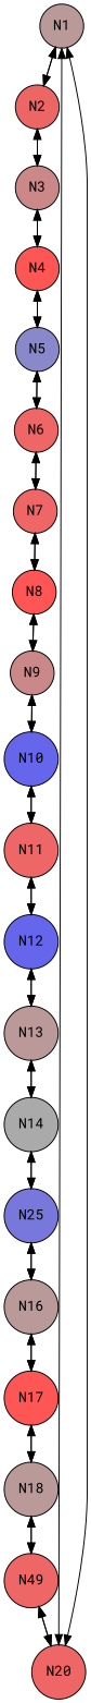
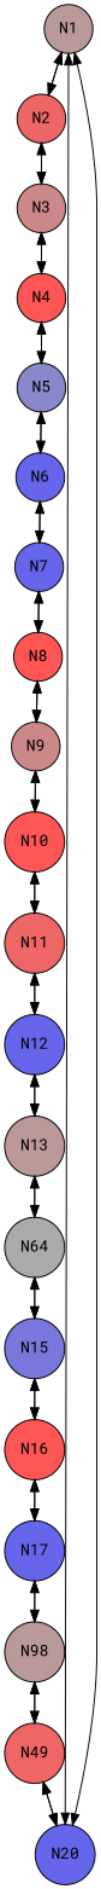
  strict digraph {
    concentrate=true
    fontname="Roboto Mono"
    node [fillcolor="#EE6666" fontname="Roboto Mono" fontsize=14 shape=circle style=filled]
    edge [dir=both fontname="Roboto Mono" penwidth=1.0]
    N1 [fillcolor="#BA9999"]
    N2 [fillcolor="#ED6666"]
    N3 [fillcolor="#CC8888"]
    N4 [fillcolor="#FE5555"]
    N5 [fillcolor="#8888CB"]
-   N6
-   N7
+   N6 [fillcolor="#6666ED"]
+   N7 [fillcolor="#6666ED"]
    N8 [fillcolor="#FF5555"]
    N9 [fillcolor="#CB8888"]
-   N10 [fillcolor="#6666ED"]
+   N10 [fillcolor="#FE5555"]
    N11
    N12 [fillcolor="#6666ED"]
    N13 [fillcolor="#BB9999"]
-   N14 [fillcolor="#AAAAAA"]
-   N15 [fillcolor="#7777DC" label=N25]
-   N16 [fillcolor="#BA9999"]
-   N17 [fillcolor="#FE5555"]
-   N18 [fillcolor="#BA9999"]
+   N14 [fillcolor="#AAAAAA" label=N64]
+   N15 [fillcolor="#7777DC"]
+   N16 [fillcolor="#FE5555"]
+   N17 [fillcolor="#6666ED"]
+   N18 [fillcolor="#BA9999" label=N98]
    n19 [label=N49]
-   N20
+   N20 [fillcolor="#6666ED"]
    subgraph sub_1 {
      N1
    }
    subgraph sub_2 {
      N2
    }
    subgraph sub_3 {
      N3
    }
    subgraph sub_4 {
      N4
    }
    subgraph sub_5 {
      N5
    }
    subgraph sub_6 {
      N6
    }
    subgraph sub_7 {
      N7
    }
    subgraph sub_8 {
      N8
    }
    subgraph sub_9 {
      N9
    }
    subgraph sub_10 {
      N10
    }
    subgraph sub_11 {
      N11
    }
    subgraph sub_12 {
      N12
    }
    subgraph sub_13 {
      N13
    }
    subgraph sub_14 {
      N14
    }
    subgraph sub_15 {
      N15
    }
    subgraph sub_16 {
      N16
    }
    subgraph sub_17 {
      N17
    }
    subgraph sub_18 {
      N18
    }
    subgraph sub_19 {
      n19
    }
    subgraph sub_20 {
      N20
    }
    N1 -> N2
    N1 -> N20
    N2 -> N1
    N2 -> N3
    N3 -> N2
    N3 -> N4
    N4 -> N3
    N4 -> N5
    N5 -> N4
    N5 -> N6
    N6 -> N5
    N6 -> N7
    N7 -> N6
    N7 -> N8
    N8 -> N7
    N8 -> N9
    N9 -> N8
    N9 -> N10
    N10 -> N9
    N10 -> N11
    N11 -> N10
    N11 -> N12
    N12 -> N11
    N12 -> N13
    N13 -> N12
    N13 -> N14
    N14 -> N13
    N14 -> N15
    N15 -> N14
    N15 -> N16
    N16 -> N15
    N16 -> N17
    N17 -> N16
    N17 -> N18
    N18 -> N17
    N18 -> n19
    n19 -> N18
    n19 -> N20
    N20 -> N1
    N20 -> n19
  }
